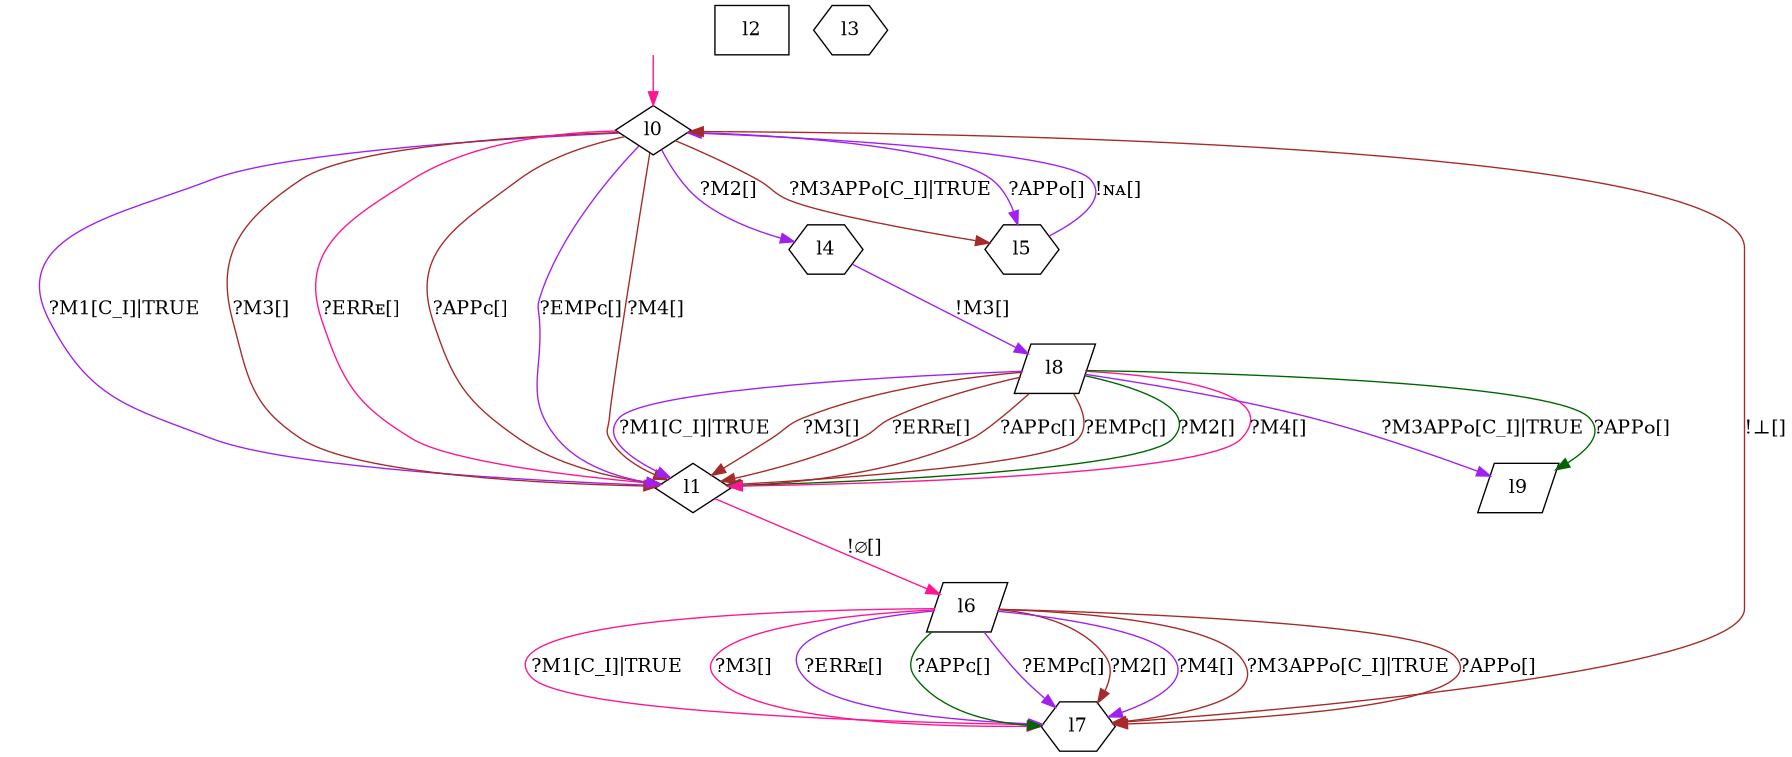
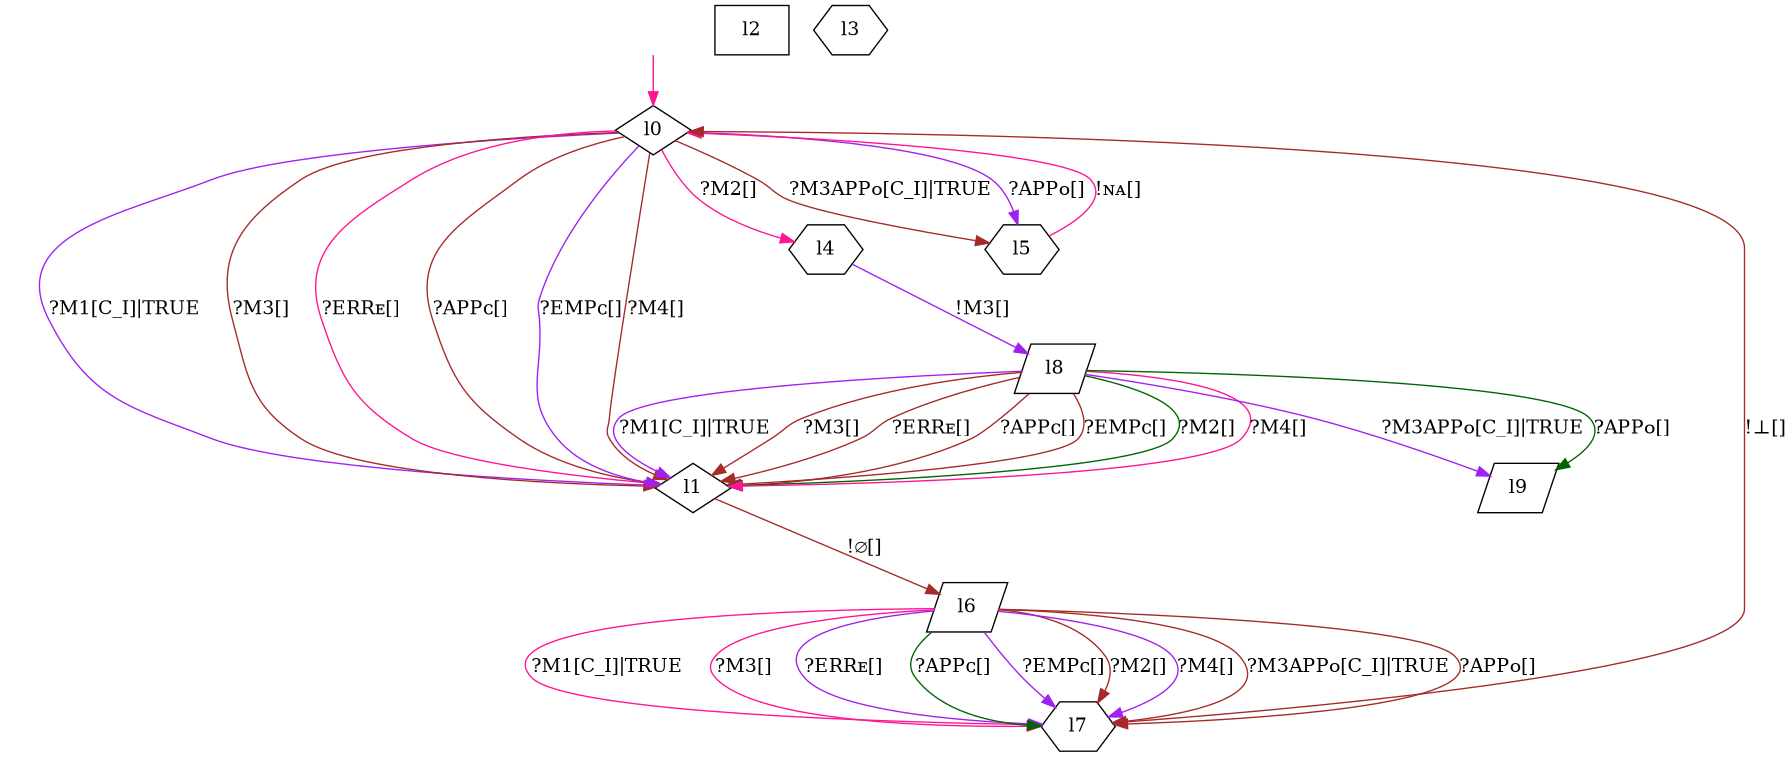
  digraph {
    node [shape=hexagon]
    edge [color=brown]
    "" [shape=none]
    l0 [shape=diamond]
    l1 [shape=diamond]
    l4
    l5
    l6 [shape=parallelogram]
    l8 [shape=parallelogram]
    l7
    l2 [shape=box]
    l3
    l9 [shape=parallelogram]
    "" -> l0 [color=deeppink]
    l0 -> l1 [color=purple label=<?M1[C_I]|TRUE>]
    l0 -> l1 [label=<?M3[]>]
    l0 -> l1 [color=deeppink label=<?ERRᴇ[]>]
    l0 -> l1 [label=<?APPᴄ[]>]
    l0 -> l1 [color=purple label=<?EMPᴄ[]>]
    l0 -> l1 [label=<?M4[]>]
-   l0 -> l4 [color=purple label=<?M2[]>]
+   l0 -> l4 [color=deeppink label=<?M2[]>]
    l0 -> l5 [label=<?M3APPᴏ[C_I]|TRUE>]
    l0 -> l5 [color=purple label=<?APPᴏ[]>]
-   l1 -> l6 [color=deeppink label=<!∅[]>]
+   l1 -> l6 [label=<!∅[]>]
    l4 -> l8 [color=purple label=<!M3[]>]
-   l5 -> l0 [color=purple label=<!ɴᴀ[]>]
+   l5 -> l0 [color=deeppink label=<!ɴᴀ[]>]
    l6 -> l7 [color=deeppink label=<?M1[C_I]|TRUE>]
    l6 -> l7 [color=deeppink label=<?M3[]>]
    l6 -> l7 [color=purple label=<?ERRᴇ[]>]
    l6 -> l7 [color=darkgreen label=<?APPᴄ[]>]
    l6 -> l7 [color=purple label=<?EMPᴄ[]>]
    l6 -> l7 [label=<?M2[]>]
    l6 -> l7 [color=purple label=<?M4[]>]
    l6 -> l7 [label=<?M3APPᴏ[C_I]|TRUE>]
    l6 -> l7 [label=<?APPᴏ[]>]
    l8 -> l1 [color=purple label=<?M1[C_I]|TRUE>]
    l8 -> l1 [label=<?M3[]>]
    l8 -> l1 [label=<?ERRᴇ[]>]
    l8 -> l1 [label=<?APPᴄ[]>]
    l8 -> l1 [label=<?EMPᴄ[]>]
    l8 -> l1 [color=darkgreen label=<?M2[]>]
    l8 -> l1 [color=deeppink label=<?M4[]>]
    l8 -> l9 [color=purple label=<?M3APPᴏ[C_I]|TRUE>]
    l8 -> l9 [color=darkgreen label=<?APPᴏ[]>]
    l7 -> l0 [label=<!⊥[]>]
  }
